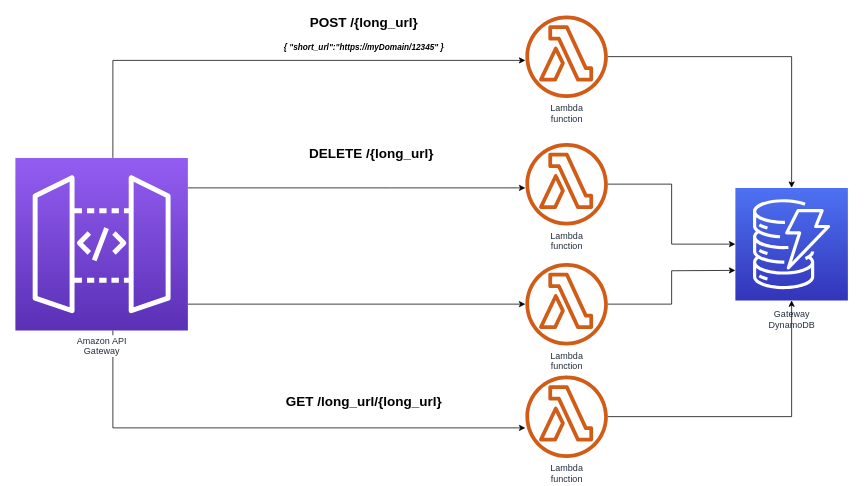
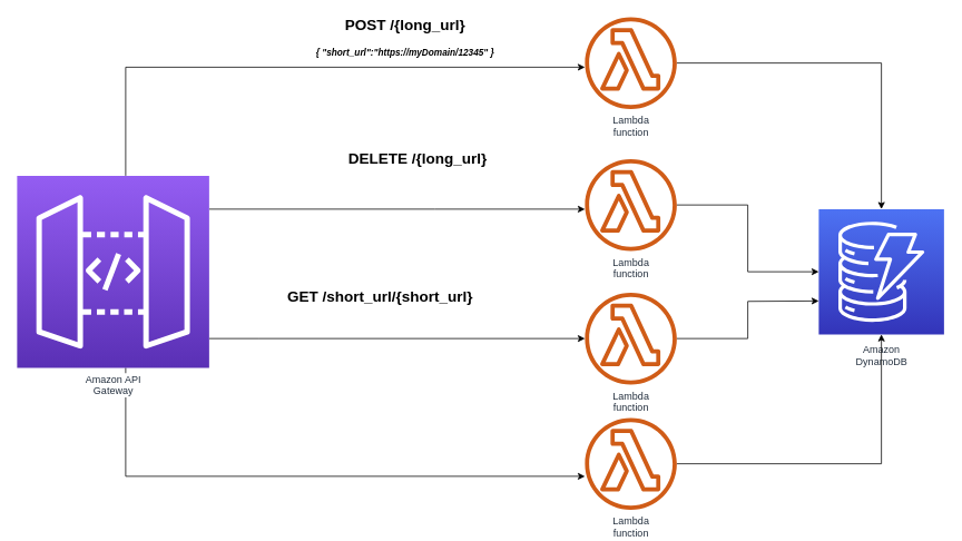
  <mxCell id="0" />
  <mxCell id="1" parent="0" />
  <mxCell id="2" style="edgeStyle=orthogonalEdgeStyle;rounded=0;orthogonalLoop=1;jettySize=auto;html=1;startArrow=open;startFill=0;endArrow=open;endFill=0;strokeWidth=2;strokeColor=#808080;" parent="1" edge="1"><mxGeometry relative="1" as="geometry"><Array as="points"><mxPoint x="520.5" y="111.5" /><mxPoint x="520.5" y="111.5" /></Array><mxPoint x="558.5" y="111.5" as="targetPoint" /></mxGeometry></mxCell>
  <mxCell id="3" value="" style="edgeStyle=orthogonalEdgeStyle;rounded=0;orthogonalLoop=1;jettySize=auto;html=1;" parent="1" edge="1"><mxGeometry relative="1" as="geometry"><mxPoint x="200.5" y="312.5" as="sourcePoint" /></mxGeometry></mxCell>
  <mxCell id="4" style="edgeStyle=orthogonalEdgeStyle;rounded=0;orthogonalLoop=1;jettySize=auto;html=1;" edge="1" parent="1" source="8" target="19"><mxGeometry relative="1" as="geometry"><mxPoint x="680.002" y="453.571" as="targetPoint" /><Array as="points"><mxPoint x="310" y="405" /><mxPoint x="310" y="405" /></Array></mxGeometry></mxCell>
  <mxCell id="5" style="edgeStyle=orthogonalEdgeStyle;rounded=0;orthogonalLoop=1;jettySize=auto;html=1;" edge="1" parent="1" source="8" target="12"><mxGeometry relative="1" as="geometry"><Array as="points"><mxPoint x="150" y="80" /></Array></mxGeometry></mxCell>
  <mxCell id="6" style="edgeStyle=orthogonalEdgeStyle;rounded=0;orthogonalLoop=1;jettySize=auto;html=1;" edge="1" parent="1" source="8" target="16"><mxGeometry relative="1" as="geometry"><Array as="points"><mxPoint x="520" y="250" /><mxPoint x="520" y="250" /></Array></mxGeometry></mxCell>
  <mxCell id="7" style="edgeStyle=orthogonalEdgeStyle;rounded=0;orthogonalLoop=1;jettySize=auto;html=1;" edge="1" parent="1" source="8" target="21"><mxGeometry relative="1" as="geometry"><Array as="points"><mxPoint x="150" y="570" /></Array></mxGeometry></mxCell>
  <mxCell id="8" value="Amazon API&lt;br&gt;Gateway&lt;br&gt;" style="outlineConnect=0;fontColor=#232F3E;gradientColor=#945DF2;gradientDirection=north;fillColor=#5A30B5;strokeColor=#ffffff;dashed=0;verticalLabelPosition=bottom;verticalAlign=top;align=center;html=1;fontSize=12;fontStyle=0;aspect=fixed;shape=mxgraph.aws4.resourceIcon;resIcon=mxgraph.aws4.api_gateway;labelBackgroundColor=#ffffff;" parent="1" vertex="1"><mxGeometry x="20" y="210" width="230" height="230" as="geometry" /></mxCell>
- <mxCell id="9" value="Gateway&lt;br&gt;DynamoDB&lt;br&gt;" style="outlineConnect=0;fontColor=#232F3E;gradientColor=#4D72F3;gradientDirection=north;fillColor=#3334B9;strokeColor=#ffffff;dashed=0;verticalLabelPosition=bottom;verticalAlign=top;align=center;html=1;fontSize=12;fontStyle=0;aspect=fixed;shape=mxgraph.aws4.resourceIcon;resIcon=mxgraph.aws4.dynamodb;labelBackgroundColor=#ffffff;spacingTop=5;" parent="1" vertex="1"><mxGeometry x="980" y="250" width="150" height="150" as="geometry" /></mxCell>
- <mxCell id="10" value="&lt;font style=&quot;font-size: 18px;&quot;&gt;&lt;b&gt;GET /long_url/{long_url}&lt;/b&gt;&lt;/font&gt;" style="text;html=1;align=center;verticalAlign=middle;whiteSpace=wrap;rounded=0;" parent="1" vertex="1"><mxGeometry x="350" y="520" width="270" height="30" as="geometry" /></mxCell>
+ <mxCell id="9" value="Amazon&lt;br&gt;DynamoDB&lt;br&gt;" style="outlineConnect=0;fontColor=#232F3E;gradientColor=#4D72F3;gradientDirection=north;fillColor=#3334B9;strokeColor=#ffffff;dashed=0;verticalLabelPosition=bottom;verticalAlign=top;align=center;html=1;fontSize=12;fontStyle=0;aspect=fixed;shape=mxgraph.aws4.resourceIcon;resIcon=mxgraph.aws4.dynamodb;labelBackgroundColor=#ffffff;spacingTop=5;" parent="1" vertex="1"><mxGeometry x="980" y="250" width="150" height="150" as="geometry" /></mxCell>
  <mxCell id="11" style="edgeStyle=orthogonalEdgeStyle;rounded=0;orthogonalLoop=1;jettySize=auto;html=1;" edge="1" parent="1" source="12" target="9"><mxGeometry relative="1" as="geometry" /></mxCell>
  <mxCell id="12" value="Lambda&lt;br&gt;function" style="outlineConnect=0;fontColor=#232F3E;gradientColor=none;fillColor=#D05C17;strokeColor=none;dashed=0;verticalLabelPosition=bottom;verticalAlign=top;align=center;html=1;fontSize=12;fontStyle=0;aspect=fixed;pointerEvents=1;shape=mxgraph.aws4.lambda_function;labelBackgroundColor=#ffffff;" parent="1" vertex="1"><mxGeometry x="700" y="20" width="110" height="110" as="geometry" /></mxCell>
  <mxCell id="13" value="&lt;font style=&quot;&quot;&gt;&lt;span style=&quot;font-weight: bold; font-size: 18px;&quot;&gt;POST /{long_url}&lt;br&gt;&lt;/span&gt;&lt;br&gt;&lt;font face=&quot;Helvetica&quot; style=&quot;font-size: 11px;&quot;&gt;&lt;b&gt;&lt;i&gt;{ &quot;short_url&quot;:&quot;https://myDomain/12345&quot; }&lt;/i&gt;&lt;/b&gt;&lt;/font&gt;&lt;/font&gt;" style="text;html=1;align=center;verticalAlign=middle;whiteSpace=wrap;rounded=0;" parent="1" vertex="1"><mxGeometry x="350" y="20" width="270" height="50" as="geometry" /></mxCell>
+ <mxCell id="14" value="&lt;font style=&quot;font-size: 18px;&quot;&gt;&lt;b&gt;GET /short_url/{short_url}&lt;/b&gt;&lt;/font&gt;" style="text;html=1;align=center;verticalAlign=middle;whiteSpace=wrap;rounded=0;" vertex="1" parent="1"><mxGeometry x="320" y="340" width="270" height="30" as="geometry" /></mxCell>
  <mxCell id="15" style="edgeStyle=orthogonalEdgeStyle;rounded=0;orthogonalLoop=1;jettySize=auto;html=1;" edge="1" parent="1" source="16" target="9"><mxGeometry relative="1" as="geometry" /></mxCell>
  <mxCell id="16" value="Lambda&lt;br&gt;function" style="outlineConnect=0;fontColor=#232F3E;gradientColor=none;fillColor=#D05C17;strokeColor=none;dashed=0;verticalLabelPosition=bottom;verticalAlign=top;align=center;html=1;fontSize=12;fontStyle=0;aspect=fixed;pointerEvents=1;shape=mxgraph.aws4.lambda_function;labelBackgroundColor=#ffffff;" vertex="1" parent="1"><mxGeometry x="700" y="190" width="110" height="110" as="geometry" /></mxCell>
- <mxCell id="17" value="&lt;font style=&quot;&quot;&gt;&lt;span style=&quot;font-weight: bold; font-size: 18px;&quot;&gt;DELETE /{long_url}&lt;/span&gt;&lt;br&gt;&lt;/font&gt;" style="text;html=1;align=center;verticalAlign=middle;whiteSpace=wrap;rounded=0;" vertex="1" parent="1"><mxGeometry x="360" y="180" width="270" height="50" as="geometry" /></mxCell>
+ <mxCell id="17" value="&lt;font style=&quot;&quot;&gt;&lt;span style=&quot;font-weight: bold; font-size: 18px;&quot;&gt;DELETE /{long_url}&lt;/span&gt;&lt;br&gt;&lt;/font&gt;" style="text;html=1;align=center;verticalAlign=middle;whiteSpace=wrap;rounded=0;" vertex="1" parent="1"><mxGeometry x="365" y="165" width="270" height="50" as="geometry" /></mxCell>
  <mxCell id="18" style="edgeStyle=orthogonalEdgeStyle;rounded=0;orthogonalLoop=1;jettySize=auto;html=1;" edge="1" parent="1" source="19"><mxGeometry relative="1" as="geometry"><mxPoint x="980" y="360" as="targetPoint" /></mxGeometry></mxCell>
  <mxCell id="19" value="Lambda&lt;br&gt;function" style="outlineConnect=0;fontColor=#232F3E;gradientColor=none;fillColor=#D05C17;strokeColor=none;dashed=0;verticalLabelPosition=bottom;verticalAlign=top;align=center;html=1;fontSize=12;fontStyle=0;aspect=fixed;pointerEvents=1;shape=mxgraph.aws4.lambda_function;labelBackgroundColor=#ffffff;" vertex="1" parent="1"><mxGeometry x="700" y="350" width="110" height="110" as="geometry" /></mxCell>
  <mxCell id="20" style="edgeStyle=orthogonalEdgeStyle;rounded=0;orthogonalLoop=1;jettySize=auto;html=1;" edge="1" parent="1" source="21" target="9"><mxGeometry relative="1" as="geometry" /></mxCell>
  <mxCell id="21" value="Lambda&lt;br&gt;function" style="outlineConnect=0;fontColor=#232F3E;gradientColor=none;fillColor=#D05C17;strokeColor=none;dashed=0;verticalLabelPosition=bottom;verticalAlign=top;align=center;html=1;fontSize=12;fontStyle=0;aspect=fixed;pointerEvents=1;shape=mxgraph.aws4.lambda_function;labelBackgroundColor=#ffffff;" vertex="1" parent="1"><mxGeometry x="700" y="500" width="110" height="110" as="geometry" /></mxCell>
